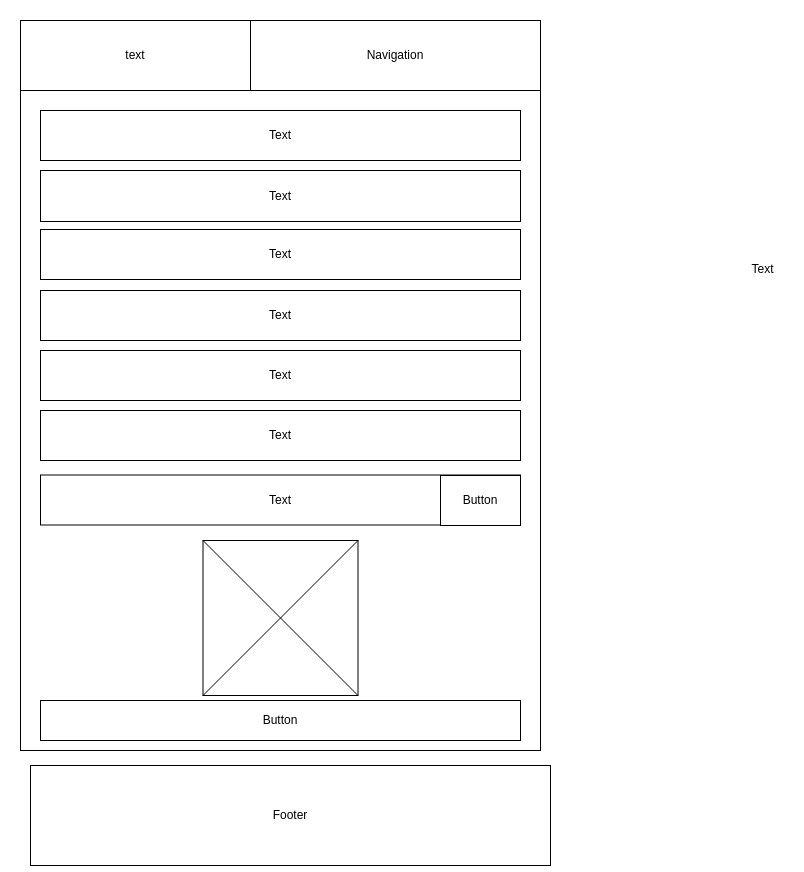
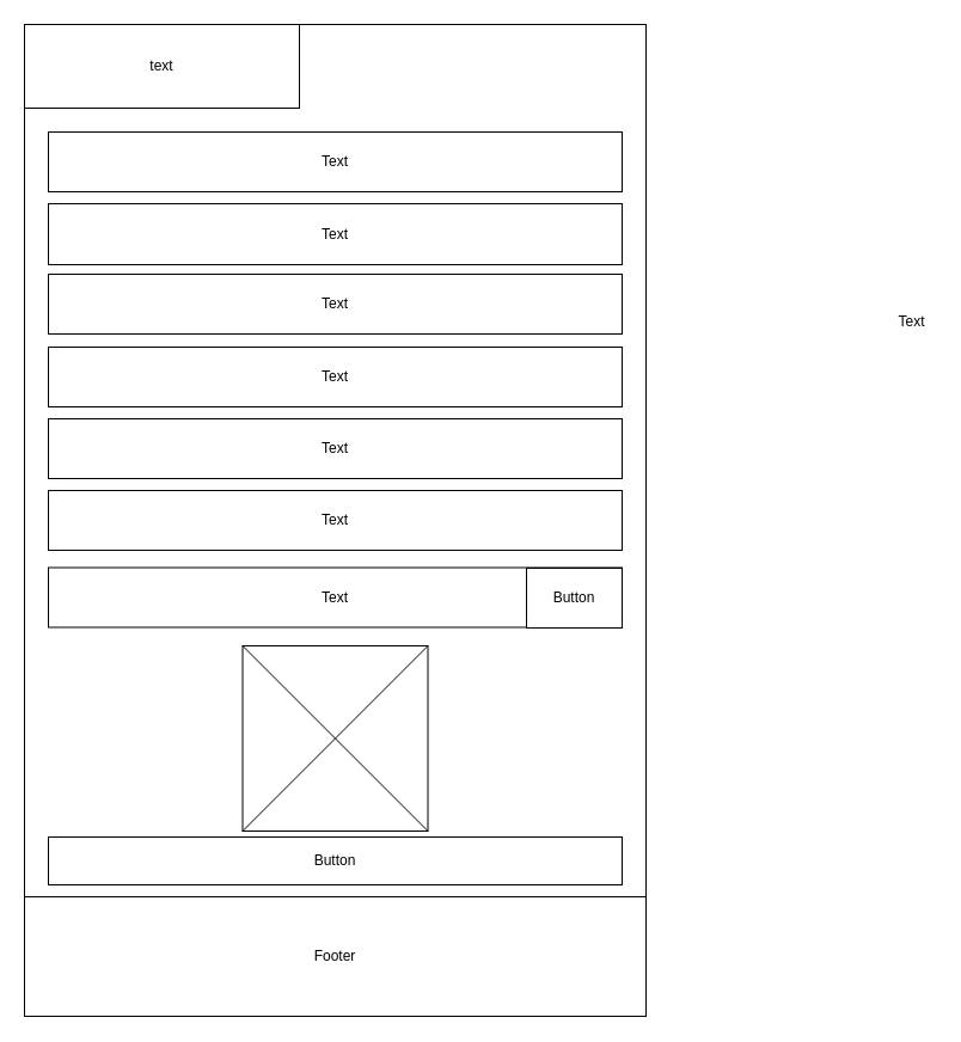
  <mxCell id="0" />
  <mxCell id="1" parent="0" />
  <mxCell id="2" value="" style="rounded=0;whiteSpace=wrap;html=1;" parent="1" vertex="1"><mxGeometry x="20" y="20" width="520" height="730" as="geometry" /></mxCell>
- <mxCell id="3" value="Navigation" style="rounded=0;whiteSpace=wrap;html=1;" parent="1" vertex="1"><mxGeometry x="250" y="20" width="290" height="70" as="geometry" /></mxCell>
  <mxCell id="4" value="Text" style="rounded=0;whiteSpace=wrap;html=1;" parent="1" vertex="1"><mxGeometry x="40" y="110" width="480" height="50" as="geometry" /></mxCell>
- <mxCell id="5" value="Footer" style="rounded=0;whiteSpace=wrap;html=1;" parent="1" vertex="1"><mxGeometry x="30" y="765" width="520" height="100" as="geometry" /></mxCell>
+ <mxCell id="5" value="Footer" style="rounded=0;whiteSpace=wrap;html=1;" parent="1" vertex="1"><mxGeometry x="20" y="750" width="520" height="100" as="geometry" /></mxCell>
  <mxCell id="6" value="Text" style="rounded=0;whiteSpace=wrap;html=1;" parent="1" vertex="1"><mxGeometry x="40" y="170" width="480" height="51" as="geometry" /></mxCell>
  <mxCell id="7" value="Text" style="rounded=0;whiteSpace=wrap;html=1;" parent="1" vertex="1"><mxGeometry x="40" y="229" width="480" height="50" as="geometry" /></mxCell>
  <mxCell id="8" value="Text" style="text;html=1;align=center;verticalAlign=middle;resizable=0;points=[];autosize=1;" parent="1" vertex="1"><mxGeometry x="742" y="259" width="40" height="20" as="geometry" /></mxCell>
  <mxCell id="9" value="text" style="rounded=0;whiteSpace=wrap;html=1;" vertex="1" parent="1"><mxGeometry x="20" y="20" width="230" height="70" as="geometry" /></mxCell>
  <mxCell id="10" value="Text" style="rounded=0;whiteSpace=wrap;html=1;" vertex="1" parent="1"><mxGeometry x="40" y="290" width="480" height="50" as="geometry" /></mxCell>
  <mxCell id="11" value="Text" style="rounded=0;whiteSpace=wrap;html=1;" vertex="1" parent="1"><mxGeometry x="40" y="350" width="480" height="50" as="geometry" /></mxCell>
  <mxCell id="12" value="Text" style="rounded=0;whiteSpace=wrap;html=1;" vertex="1" parent="1"><mxGeometry x="40" y="410" width="480" height="50" as="geometry" /></mxCell>
  <mxCell id="13" value="Text" style="rounded=0;whiteSpace=wrap;html=1;" vertex="1" parent="1"><mxGeometry x="40" y="474.5" width="480" height="50" as="geometry" /></mxCell>
  <mxCell id="14" value="" style="whiteSpace=wrap;html=1;aspect=fixed;" vertex="1" parent="1"><mxGeometry x="202.5" y="540" width="155" height="155" as="geometry" /></mxCell>
  <mxCell id="15" value="Button" style="rounded=0;whiteSpace=wrap;html=1;" vertex="1" parent="1"><mxGeometry x="440" y="475" width="80" height="50" as="geometry" /></mxCell>
  <mxCell id="16" value="" style="endArrow=none;html=1;exitX=0;exitY=0;exitDx=0;exitDy=0;entryX=1;entryY=1;entryDx=0;entryDy=0;" edge="1" parent="1" source="14" target="14"><mxGeometry width="50" height="50" relative="1" as="geometry"><mxPoint x="420" y="660" as="sourcePoint" /><mxPoint x="470" y="610" as="targetPoint" /></mxGeometry></mxCell>
  <mxCell id="17" value="" style="endArrow=none;html=1;exitX=0;exitY=1;exitDx=0;exitDy=0;entryX=1;entryY=0;entryDx=0;entryDy=0;" edge="1" parent="1" source="14" target="14"><mxGeometry width="50" height="50" relative="1" as="geometry"><mxPoint x="420" y="660" as="sourcePoint" /><mxPoint x="470" y="610" as="targetPoint" /></mxGeometry></mxCell>
  <mxCell id="18" value="Button" style="rounded=0;whiteSpace=wrap;html=1;" vertex="1" parent="1"><mxGeometry x="40" y="700" width="480" height="40" as="geometry" /></mxCell>
